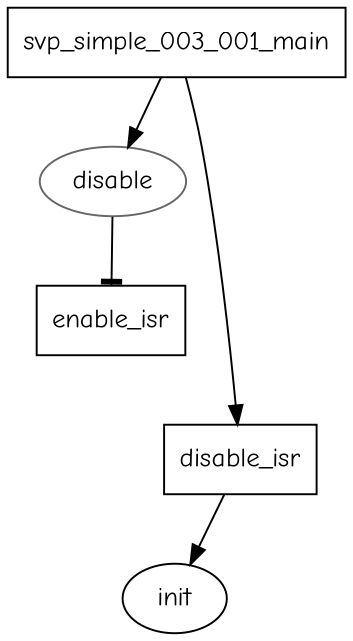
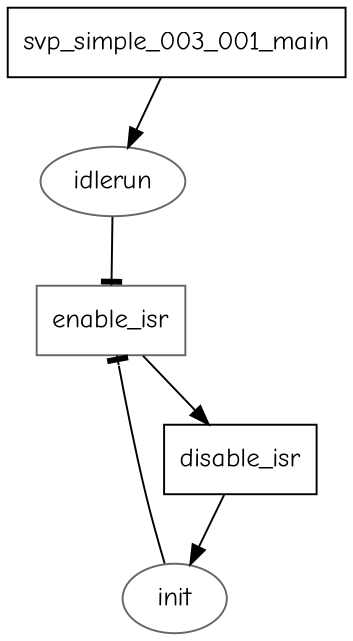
  digraph {
    fontname="Comic Neue"
    rankdir=TB
    node [color=black fontname="Comic Neue" shape=box]
    edge [arrowhead=normal fontname="Comic Neue"]
-   n1 [color=gray40 label=disable shape=""]
+   n1 [color=gray40 label=idlerun shape=""]
    svp_simple_003_001_main
    n3 [label=disable_isr]
-   n4 [label=init shape=""]
-   n5 [label=enable_isr]
+   n4 [color=gray40 label=init shape=""]
+   n5 [color=gray40 label=enable_isr]
    n1 -> n5 [arrowhead=tee]
    svp_simple_003_001_main -> n1
-   svp_simple_003_001_main -> n3
+   n5 -> n3
    n3 -> n4
+   n4 -> n5 [arrowhead=tee]
  }
